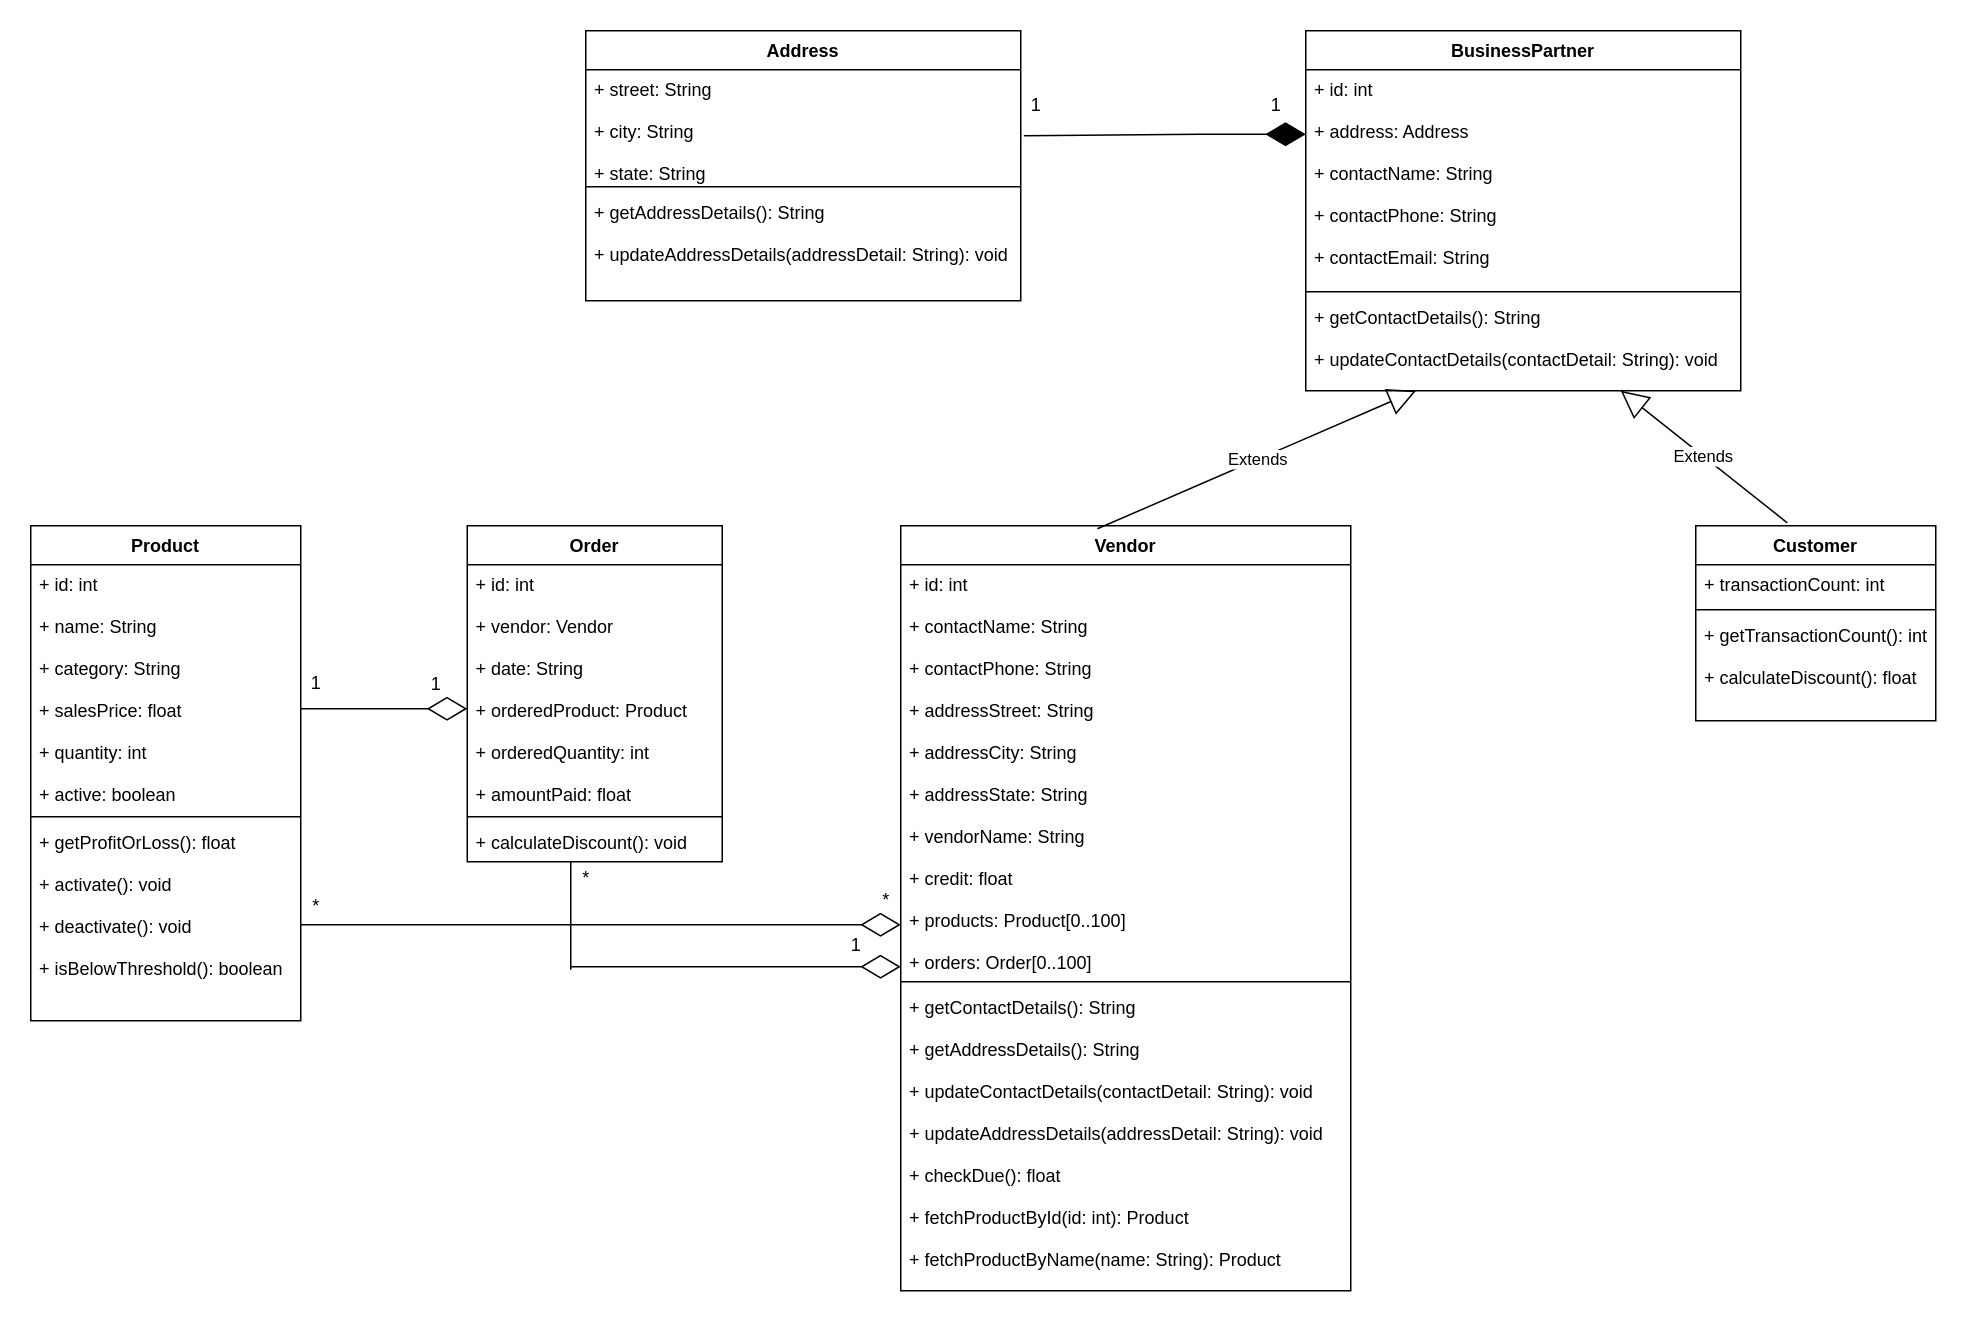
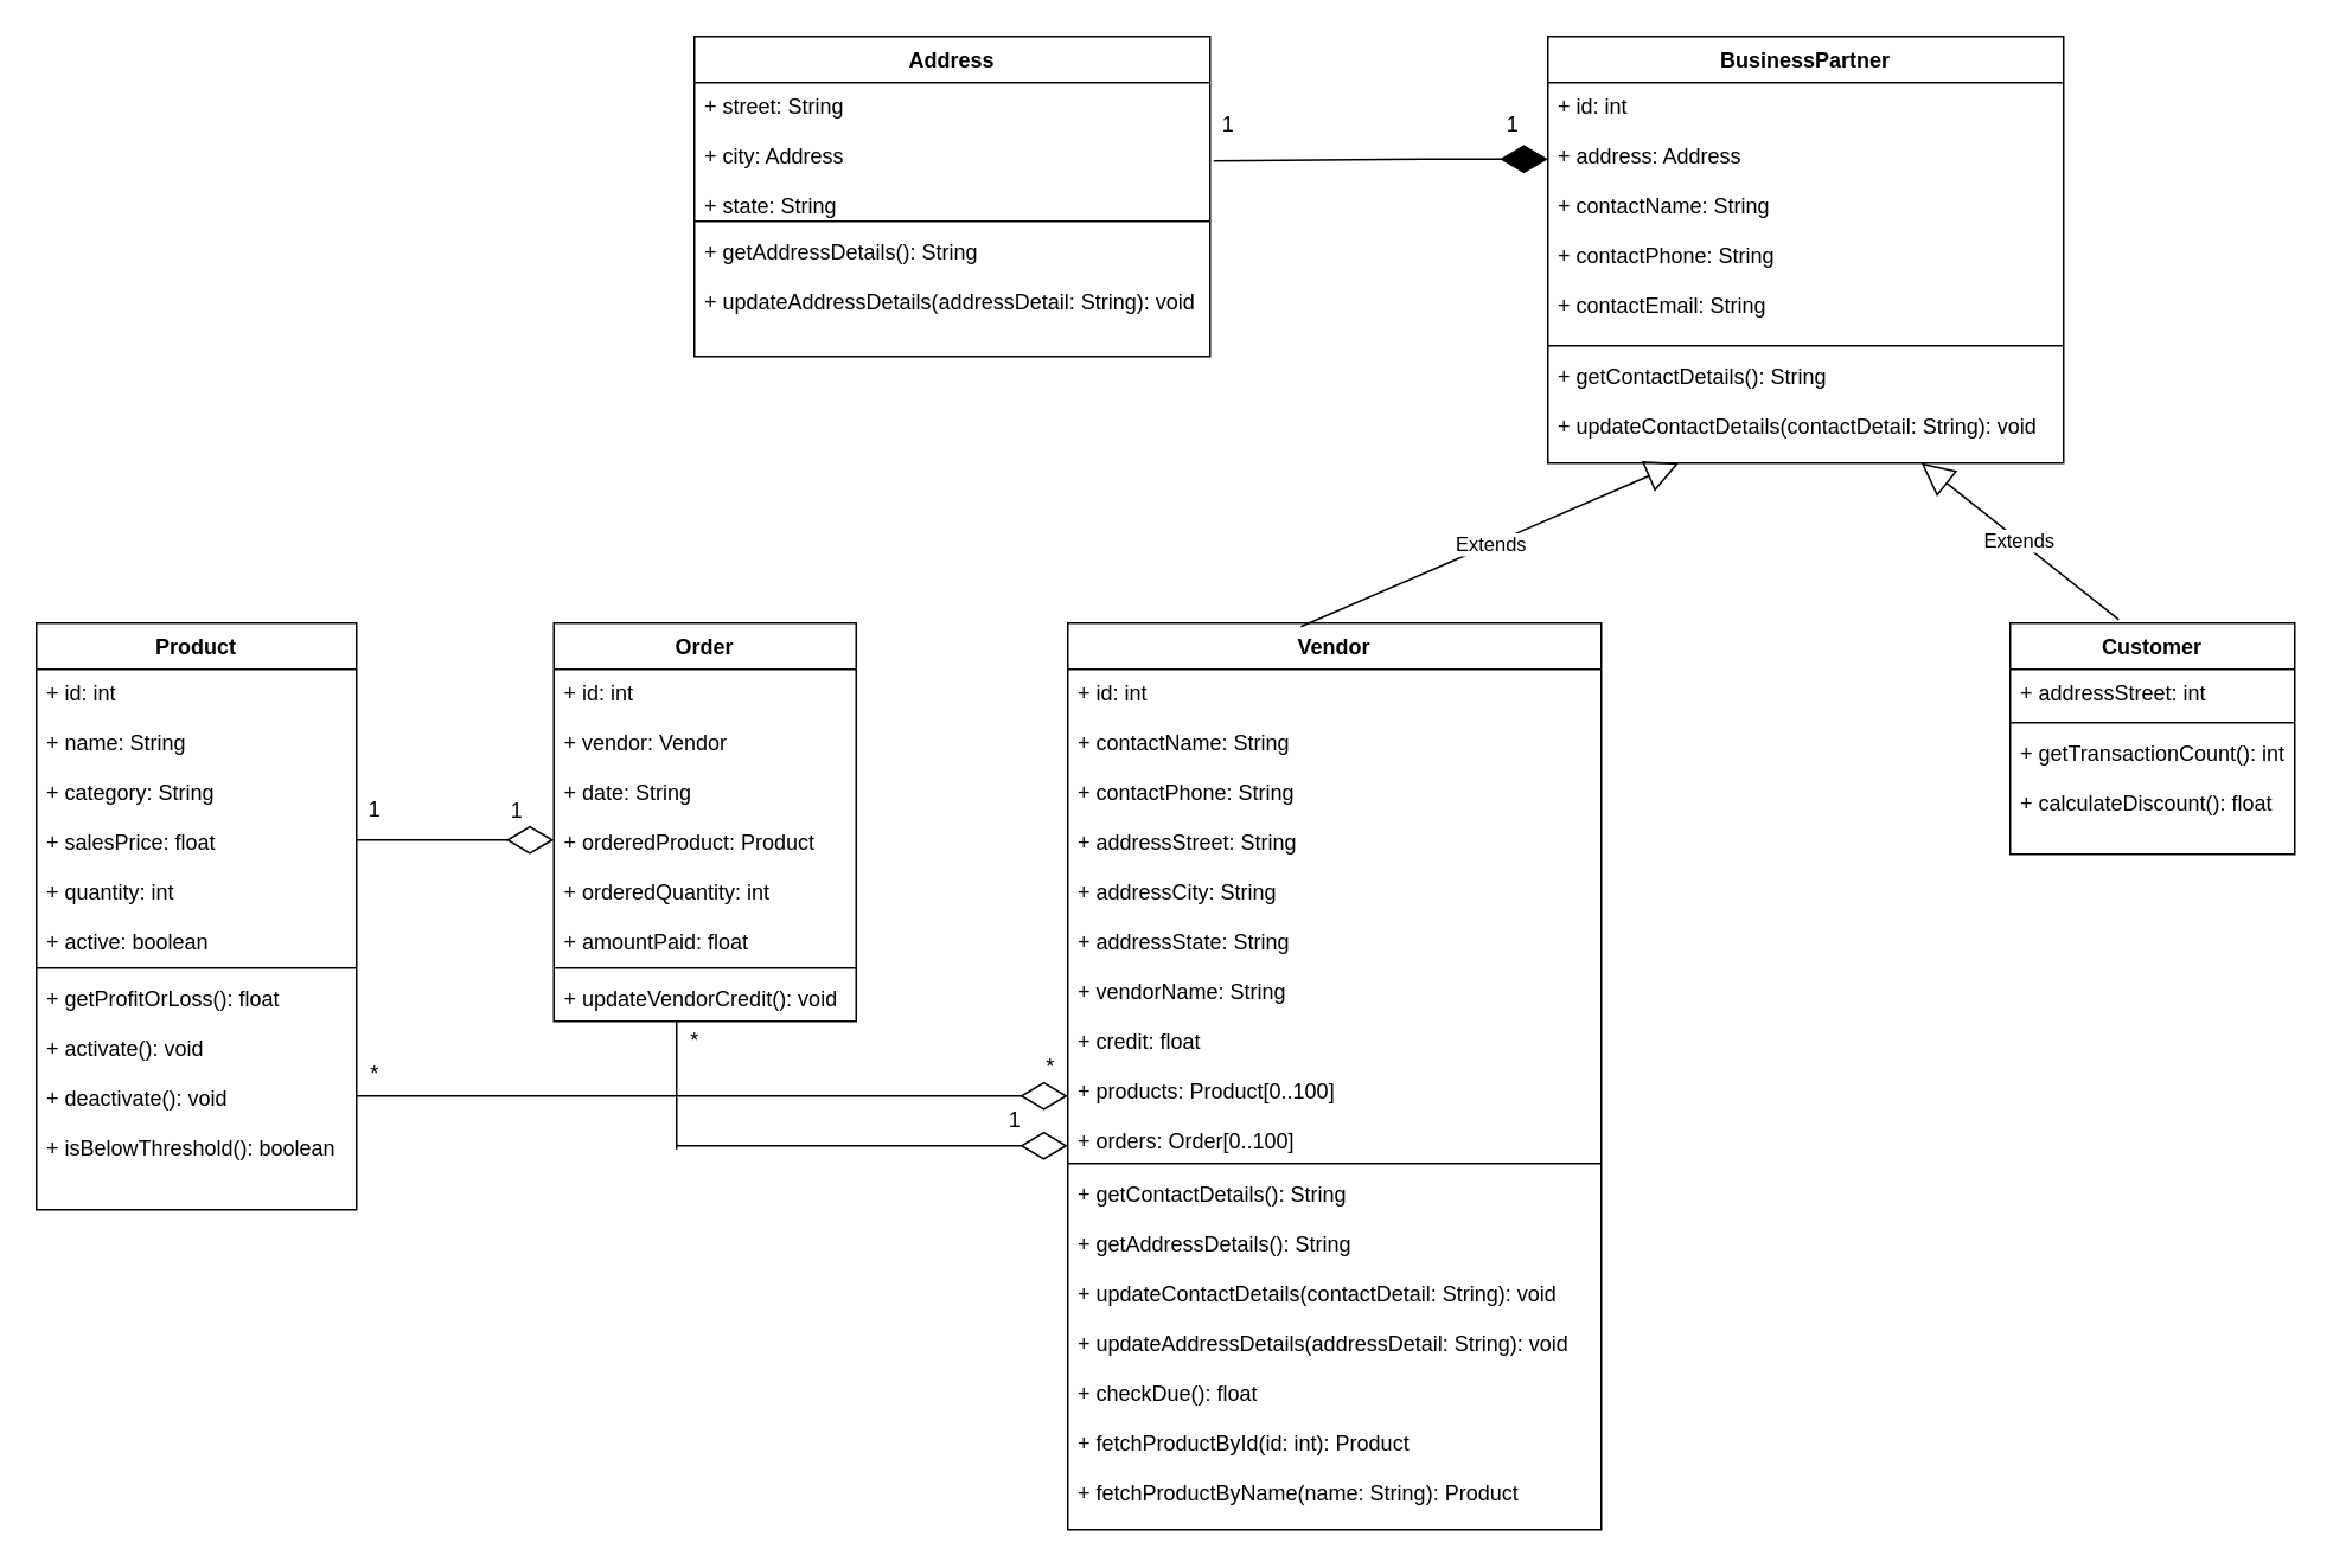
  <mxCell id="0" />
  <mxCell id="1" parent="0" />
  <mxCell id="2" value="BusinessPartner" style="swimlane;fontStyle=1;align=center;verticalAlign=top;childLayout=stackLayout;horizontal=1;startSize=26;horizontalStack=0;resizeParent=1;resizeParentMax=0;resizeLast=0;collapsible=1;marginBottom=0;" vertex="1" parent="1"><mxGeometry x="870" y="20" width="290" height="240" as="geometry" /></mxCell>
  <mxCell id="3" value="+ id: int&#10;&#10;+ address: Address&#10;&#10;+ contactName: String&#10;&#10;+ contactPhone: String&#10;&#10;+ contactEmail: String&#10;" style="text;strokeColor=none;fillColor=none;align=left;verticalAlign=top;spacingLeft=4;spacingRight=4;overflow=hidden;rotatable=0;points=[[0,0.5],[1,0.5]];portConstraint=eastwest;" vertex="1" parent="2"><mxGeometry y="26" width="290" height="144" as="geometry" /></mxCell>
  <mxCell id="4" value="" style="line;strokeWidth=1;fillColor=none;align=left;verticalAlign=middle;spacingTop=-1;spacingLeft=3;spacingRight=3;rotatable=0;labelPosition=right;points=[];portConstraint=eastwest;" vertex="1" parent="2"><mxGeometry y="170" width="290" height="8" as="geometry" /></mxCell>
  <mxCell id="5" value="+ getContactDetails(): String&#10;&#10;+ updateContactDetails(contactDetail: String): void&#10;" style="text;strokeColor=none;fillColor=none;align=left;verticalAlign=top;spacingLeft=4;spacingRight=4;overflow=hidden;rotatable=0;points=[[0,0.5],[1,0.5]];portConstraint=eastwest;" vertex="1" parent="2"><mxGeometry y="178" width="290" height="62" as="geometry" /></mxCell>
  <mxCell id="6" value="Address" style="swimlane;fontStyle=1;align=center;verticalAlign=top;childLayout=stackLayout;horizontal=1;startSize=26;horizontalStack=0;resizeParent=1;resizeParentMax=0;resizeLast=0;collapsible=1;marginBottom=0;" vertex="1" parent="1"><mxGeometry x="390" y="20" width="290" height="180" as="geometry" /></mxCell>
- <mxCell id="7" value="+ street: String&#10;&#10;+ city: String&#10;&#10;+ state: String&#10;" style="text;strokeColor=none;fillColor=none;align=left;verticalAlign=top;spacingLeft=4;spacingRight=4;overflow=hidden;rotatable=0;points=[[0,0.5],[1,0.5]];portConstraint=eastwest;" vertex="1" parent="6"><mxGeometry y="26" width="290" height="74" as="geometry" /></mxCell>
+ <mxCell id="7" value="+ street: String&#10;&#10;+ city: Address&#10;&#10;+ state: String&#10;" style="text;strokeColor=none;fillColor=none;align=left;verticalAlign=top;spacingLeft=4;spacingRight=4;overflow=hidden;rotatable=0;points=[[0,0.5],[1,0.5]];portConstraint=eastwest;" vertex="1" parent="6"><mxGeometry y="26" width="290" height="74" as="geometry" /></mxCell>
  <mxCell id="8" value="" style="line;strokeWidth=1;fillColor=none;align=left;verticalAlign=middle;spacingTop=-1;spacingLeft=3;spacingRight=3;rotatable=0;labelPosition=right;points=[];portConstraint=eastwest;" vertex="1" parent="6"><mxGeometry y="100" width="290" height="8" as="geometry" /></mxCell>
  <mxCell id="9" value="+ getAddressDetails(): String&#10;&#10;+ updateAddressDetails(addressDetail: String): void&#10;" style="text;strokeColor=none;fillColor=none;align=left;verticalAlign=top;spacingLeft=4;spacingRight=4;overflow=hidden;rotatable=0;points=[[0,0.5],[1,0.5]];portConstraint=eastwest;" vertex="1" parent="6"><mxGeometry y="108" width="290" height="72" as="geometry" /></mxCell>
  <mxCell id="10" value="" style="endArrow=diamondThin;endFill=1;endSize=24;html=1;exitX=1.007;exitY=0.595;exitDx=0;exitDy=0;exitPerimeter=0;" edge="1" parent="1" source="7"><mxGeometry width="160" relative="1" as="geometry"><mxPoint x="710" y="89" as="sourcePoint" /><mxPoint x="870" y="89" as="targetPoint" /><Array as="points"><mxPoint x="790" y="89" /></Array></mxGeometry></mxCell>
  <mxCell id="11" value="1" style="text;html=1;align=center;verticalAlign=middle;resizable=0;points=[];autosize=1;" vertex="1" parent="1"><mxGeometry x="680" y="60" width="20" height="20" as="geometry" /></mxCell>
  <mxCell id="12" value="1" style="text;html=1;align=center;verticalAlign=middle;resizable=0;points=[];autosize=1;" vertex="1" parent="1"><mxGeometry x="840" y="60" width="20" height="20" as="geometry" /></mxCell>
  <mxCell id="13" value="Vendor" style="swimlane;fontStyle=1;align=center;verticalAlign=top;childLayout=stackLayout;horizontal=1;startSize=26;horizontalStack=0;resizeParent=1;resizeParentMax=0;resizeLast=0;collapsible=1;marginBottom=0;" vertex="1" parent="1"><mxGeometry x="600" y="350" width="300" height="510" as="geometry" /></mxCell>
  <mxCell id="14" value="+ id: int&#10;&#10;+ contactName: String&#10;&#10;+ contactPhone: String&#10;&#10;+ addressStreet: String&#10;&#10;+ addressCity: String&#10;&#10;+ addressState: String&#10;&#10;+ vendorName: String&#10;&#10;+ credit: float&#10;&#10;+ products: Product[0..100]&#10;&#10;+ orders: Order[0..100]&#10;" style="text;strokeColor=none;fillColor=none;align=left;verticalAlign=top;spacingLeft=4;spacingRight=4;overflow=hidden;rotatable=0;points=[[0,0.5],[1,0.5]];portConstraint=eastwest;" vertex="1" parent="13"><mxGeometry y="26" width="300" height="274" as="geometry" /></mxCell>
  <mxCell id="15" value="" style="line;strokeWidth=1;fillColor=none;align=left;verticalAlign=middle;spacingTop=-1;spacingLeft=3;spacingRight=3;rotatable=0;labelPosition=right;points=[];portConstraint=eastwest;" vertex="1" parent="13"><mxGeometry y="300" width="300" height="8" as="geometry" /></mxCell>
  <mxCell id="16" value="+ getContactDetails(): String&#10;&#10;+ getAddressDetails(): String&#10;&#10;+ updateContactDetails(contactDetail: String): void&#10;&#10;+ updateAddressDetails(addressDetail: String): void&#10;&#10;+ checkDue(): float&#10;&#10;+ fetchProductById(id: int): Product&#10;&#10;+ fetchProductByName(name: String): Product&#10;" style="text;strokeColor=none;fillColor=none;align=left;verticalAlign=top;spacingLeft=4;spacingRight=4;overflow=hidden;rotatable=0;points=[[0,0.5],[1,0.5]];portConstraint=eastwest;" vertex="1" parent="13"><mxGeometry y="308" width="300" height="202" as="geometry" /></mxCell>
  <mxCell id="17" value="Extends" style="endArrow=block;endSize=16;endFill=0;html=1;exitX=0.437;exitY=0.004;exitDx=0;exitDy=0;exitPerimeter=0;" edge="1" parent="1" source="13" target="5"><mxGeometry width="160" relative="1" as="geometry"><mxPoint x="710" y="180" as="sourcePoint" /><mxPoint x="870" y="180" as="targetPoint" /></mxGeometry></mxCell>
  <mxCell id="18" value="Customer" style="swimlane;fontStyle=1;align=center;verticalAlign=top;childLayout=stackLayout;horizontal=1;startSize=26;horizontalStack=0;resizeParent=1;resizeParentMax=0;resizeLast=0;collapsible=1;marginBottom=0;" vertex="1" parent="1"><mxGeometry x="1130" y="350" width="160" height="130" as="geometry" /></mxCell>
- <mxCell id="19" value="+ transactionCount: int" style="text;strokeColor=none;fillColor=none;align=left;verticalAlign=top;spacingLeft=4;spacingRight=4;overflow=hidden;rotatable=0;points=[[0,0.5],[1,0.5]];portConstraint=eastwest;" vertex="1" parent="18"><mxGeometry y="26" width="160" height="26" as="geometry" /></mxCell>
+ <mxCell id="19" value="+ addressStreet: int" style="text;strokeColor=none;fillColor=none;align=left;verticalAlign=top;spacingLeft=4;spacingRight=4;overflow=hidden;rotatable=0;points=[[0,0.5],[1,0.5]];portConstraint=eastwest;" vertex="1" parent="18"><mxGeometry y="26" width="160" height="26" as="geometry" /></mxCell>
  <mxCell id="20" value="" style="line;strokeWidth=1;fillColor=none;align=left;verticalAlign=middle;spacingTop=-1;spacingLeft=3;spacingRight=3;rotatable=0;labelPosition=right;points=[];portConstraint=eastwest;" vertex="1" parent="18"><mxGeometry y="52" width="160" height="8" as="geometry" /></mxCell>
  <mxCell id="21" value="+ getTransactionCount(): int&#10;&#10;+ calculateDiscount(): float&#10;" style="text;strokeColor=none;fillColor=none;align=left;verticalAlign=top;spacingLeft=4;spacingRight=4;overflow=hidden;rotatable=0;points=[[0,0.5],[1,0.5]];portConstraint=eastwest;" vertex="1" parent="18"><mxGeometry y="60" width="160" height="70" as="geometry" /></mxCell>
  <mxCell id="22" value="Extends" style="endArrow=block;endSize=16;endFill=0;html=1;exitX=0.369;exitY=-0.015;exitDx=0;exitDy=0;exitPerimeter=0;" edge="1" parent="1"><mxGeometry width="160" relative="1" as="geometry"><mxPoint x="1191.04" y="348.05" as="sourcePoint" /><mxPoint x="1080" y="260" as="targetPoint" /></mxGeometry></mxCell>
  <mxCell id="23" value="Order" style="swimlane;fontStyle=1;align=center;verticalAlign=top;childLayout=stackLayout;horizontal=1;startSize=26;horizontalStack=0;resizeParent=1;resizeParentMax=0;resizeLast=0;collapsible=1;marginBottom=0;" vertex="1" parent="1"><mxGeometry x="311" y="350" width="170" height="224" as="geometry" /></mxCell>
  <mxCell id="24" value="+ id: int&#10;&#10;+ vendor: Vendor&#10;&#10;+ date: String&#10;&#10;+ orderedProduct: Product&#10;&#10;+ orderedQuantity: int&#10;&#10;+ amountPaid: float&#10;" style="text;strokeColor=none;fillColor=none;align=left;verticalAlign=top;spacingLeft=4;spacingRight=4;overflow=hidden;rotatable=0;points=[[0,0.5],[1,0.5]];portConstraint=eastwest;" vertex="1" parent="23"><mxGeometry y="26" width="170" height="164" as="geometry" /></mxCell>
  <mxCell id="25" value="" style="line;strokeWidth=1;fillColor=none;align=left;verticalAlign=middle;spacingTop=-1;spacingLeft=3;spacingRight=3;rotatable=0;labelPosition=right;points=[];portConstraint=eastwest;" vertex="1" parent="23"><mxGeometry y="190" width="170" height="8" as="geometry" /></mxCell>
- <mxCell id="26" value="+ calculateDiscount(): void" style="text;strokeColor=none;fillColor=none;align=left;verticalAlign=top;spacingLeft=4;spacingRight=4;overflow=hidden;rotatable=0;points=[[0,0.5],[1,0.5]];portConstraint=eastwest;" vertex="1" parent="23"><mxGeometry y="198" width="170" height="26" as="geometry" /></mxCell>
+ <mxCell id="26" value="+ updateVendorCredit(): void" style="text;strokeColor=none;fillColor=none;align=left;verticalAlign=top;spacingLeft=4;spacingRight=4;overflow=hidden;rotatable=0;points=[[0,0.5],[1,0.5]];portConstraint=eastwest;" vertex="1" parent="23"><mxGeometry y="198" width="170" height="26" as="geometry" /></mxCell>
  <mxCell id="27" value="Product" style="swimlane;fontStyle=1;align=center;verticalAlign=top;childLayout=stackLayout;horizontal=1;startSize=26;horizontalStack=0;resizeParent=1;resizeParentMax=0;resizeLast=0;collapsible=1;marginBottom=0;" vertex="1" parent="1"><mxGeometry x="20" y="350" width="180" height="330" as="geometry" /></mxCell>
  <mxCell id="28" value="+ id: int&#10;&#10;+ name: String&#10;&#10;+ category: String&#10;&#10;+ salesPrice: float&#10;&#10;+ quantity: int&#10;&#10;+ active: boolean&#10;" style="text;strokeColor=none;fillColor=none;align=left;verticalAlign=top;spacingLeft=4;spacingRight=4;overflow=hidden;rotatable=0;points=[[0,0.5],[1,0.5]];portConstraint=eastwest;" vertex="1" parent="27"><mxGeometry y="26" width="180" height="164" as="geometry" /></mxCell>
  <mxCell id="29" value="" style="line;strokeWidth=1;fillColor=none;align=left;verticalAlign=middle;spacingTop=-1;spacingLeft=3;spacingRight=3;rotatable=0;labelPosition=right;points=[];portConstraint=eastwest;" vertex="1" parent="27"><mxGeometry y="190" width="180" height="8" as="geometry" /></mxCell>
  <mxCell id="30" value="+ getProfitOrLoss(): float&#10;&#10;+ activate(): void&#10;&#10;+ deactivate(): void&#10;&#10;+ isBelowThreshold(): boolean&#10;" style="text;strokeColor=none;fillColor=none;align=left;verticalAlign=top;spacingLeft=4;spacingRight=4;overflow=hidden;rotatable=0;points=[[0,0.5],[1,0.5]];portConstraint=eastwest;" vertex="1" parent="27"><mxGeometry y="198" width="180" height="132" as="geometry" /></mxCell>
  <mxCell id="31" value="" style="endArrow=diamondThin;endFill=0;endSize=24;html=1;" edge="1" parent="1"><mxGeometry width="160" relative="1" as="geometry"><mxPoint x="200" y="472" as="sourcePoint" /><mxPoint x="311" y="472" as="targetPoint" /></mxGeometry></mxCell>
  <mxCell id="32" value="1" style="text;html=1;align=center;verticalAlign=middle;resizable=0;points=[];autosize=1;" vertex="1" parent="1"><mxGeometry x="200" y="445" width="20" height="20" as="geometry" /></mxCell>
  <mxCell id="33" value="1" style="text;html=1;align=center;verticalAlign=middle;resizable=0;points=[];autosize=1;" vertex="1" parent="1"><mxGeometry x="280" y="446" width="20" height="20" as="geometry" /></mxCell>
  <mxCell id="34" value="" style="endArrow=diamondThin;endFill=0;endSize=24;html=1;" edge="1" parent="1"><mxGeometry width="160" relative="1" as="geometry"><mxPoint y="644" as="sourcePoint" x="380" /><mxPoint x="600" y="644" as="targetPoint" /></mxGeometry></mxCell>
  <mxCell id="35" value="" style="endArrow=diamondThin;endFill=0;endSize=24;html=1;" edge="1" parent="1"><mxGeometry width="160" relative="1" as="geometry"><mxPoint x="200" y="616" as="sourcePoint" /><mxPoint x="600" y="616" as="targetPoint" /></mxGeometry></mxCell>
  <mxCell id="36" value="*" style="text;html=1;align=center;verticalAlign=middle;resizable=0;points=[];autosize=1;" vertex="1" parent="1"><mxGeometry x="200" y="594" width="20" height="20" as="geometry" /></mxCell>
  <mxCell id="37" value="*" style="text;html=1;align=center;verticalAlign=middle;resizable=0;points=[];autosize=1;" vertex="1" parent="1"><mxGeometry x="580" y="590" width="20" height="20" as="geometry" /></mxCell>
  <mxCell id="38" value="" style="endArrow=none;html=1;" edge="1" parent="1"><mxGeometry width="50" height="50" relative="1" as="geometry"><mxPoint y="646" as="sourcePoint" x="380" /><mxPoint y="574" as="targetPoint" x="380" /></mxGeometry></mxCell>
  <mxCell id="39" value="1" style="text;html=1;align=center;verticalAlign=middle;resizable=0;points=[];autosize=1;" vertex="1" parent="1"><mxGeometry x="560" y="620" width="20" height="20" as="geometry" /></mxCell>
  <mxCell id="40" value="*" style="text;html=1;align=center;verticalAlign=middle;resizable=0;points=[];autosize=1;" vertex="1" parent="1"><mxGeometry y="575" width="20" height="20" as="geometry" x="380" /></mxCell>
